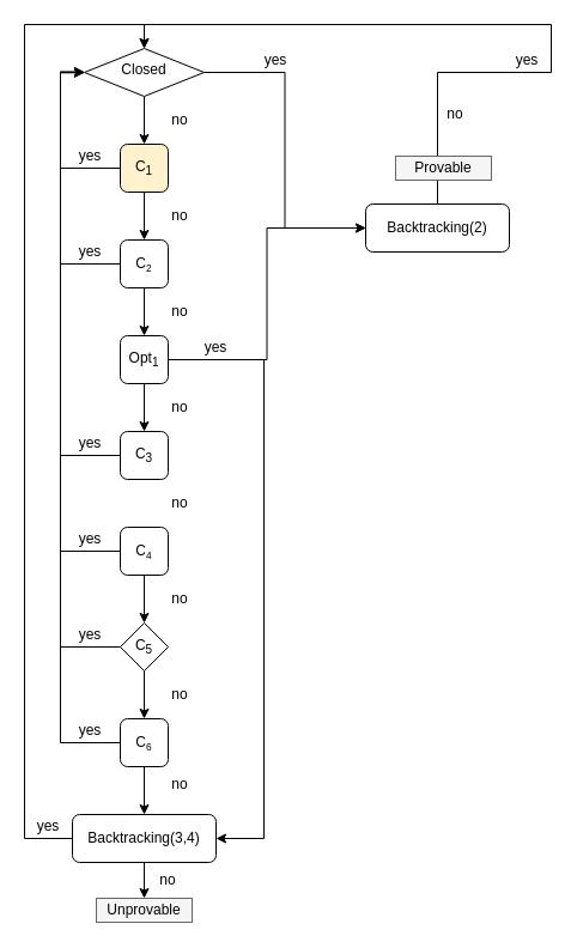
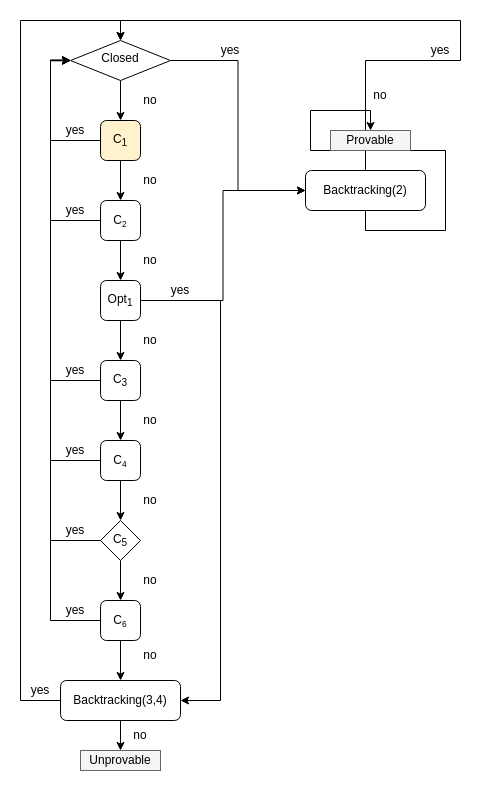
  <mxCell id="0" />
  <mxCell id="1" parent="0" />
  <mxCell id="2" style="edgeStyle=orthogonalEdgeStyle;rounded=0;orthogonalLoop=1;jettySize=auto;html=1;exitX=0.5;exitY=1;exitDx=0;exitDy=0;entryX=0.5;entryY=0;entryDx=0;entryDy=0;" parent="1" source="4" target="9" edge="1"><mxGeometry relative="1" as="geometry" /></mxCell>
  <mxCell id="3" style="edgeStyle=orthogonalEdgeStyle;rounded=0;orthogonalLoop=1;jettySize=auto;html=1;exitX=1;exitY=0.5;exitDx=0;exitDy=0;entryX=0;entryY=0.5;entryDx=0;entryDy=0;" parent="1" source="4" target="50" edge="1"><mxGeometry relative="1" as="geometry" /></mxCell>
  <mxCell id="4" value="Closed" style="rhombus;whiteSpace=wrap;html=1;shadow=0;fontFamily=Helvetica;fontSize=12;align=center;strokeWidth=1;spacing=6;spacingTop=-4;" parent="1" vertex="1"><mxGeometry x="70" y="40" width="100" height="40" as="geometry" /></mxCell>
  <mxCell id="5" value="No" style="rounded=0;html=1;jettySize=auto;orthogonalLoop=1;fontSize=11;endArrow=block;endFill=0;endSize=8;strokeWidth=1;shadow=0;labelBackgroundColor=none;edgeStyle=orthogonalEdgeStyle;" parent="1" edge="1"><mxGeometry x="0.333" y="20" relative="1" as="geometry"><mxPoint as="offset" /><mxPoint x="120" y="210" as="sourcePoint" /></mxGeometry></mxCell>
  <mxCell id="6" value="Yes" style="edgeStyle=orthogonalEdgeStyle;rounded=0;html=1;jettySize=auto;orthogonalLoop=1;fontSize=11;endArrow=block;endFill=0;endSize=8;strokeWidth=1;shadow=0;labelBackgroundColor=none;" parent="1" edge="1"><mxGeometry y="10" relative="1" as="geometry"><mxPoint as="offset" /><mxPoint x="170" y="170" as="sourcePoint" /></mxGeometry></mxCell>
  <mxCell id="7" style="edgeStyle=orthogonalEdgeStyle;rounded=0;orthogonalLoop=1;jettySize=auto;html=1;exitX=0.5;exitY=1;exitDx=0;exitDy=0;entryX=0.5;entryY=0;entryDx=0;entryDy=0;" parent="1" source="9" target="12" edge="1"><mxGeometry relative="1" as="geometry" /></mxCell>
  <mxCell id="8" style="edgeStyle=orthogonalEdgeStyle;rounded=0;orthogonalLoop=1;jettySize=auto;html=1;exitX=0;exitY=0.5;exitDx=0;exitDy=0;" parent="1" source="9" edge="1"><mxGeometry relative="1" as="geometry"><mxPoint x="70" y="60.278" as="targetPoint" /><Array as="points"><mxPoint x="50" y="140" /><mxPoint x="50" y="60" /></Array></mxGeometry></mxCell>
  <mxCell id="9" value="C&lt;sub&gt;1&lt;/sub&gt;" style="rounded=1;whiteSpace=wrap;html=1;fontSize=12;glass=0;strokeWidth=1;shadow=0;fillColor=#fff2cc;" parent="1" vertex="1"><mxGeometry x="100" y="120" width="40" height="40" as="geometry" /></mxCell>
  <mxCell id="10" style="edgeStyle=orthogonalEdgeStyle;rounded=0;orthogonalLoop=1;jettySize=auto;html=1;exitX=0.5;exitY=1;exitDx=0;exitDy=0;entryX=0.5;entryY=0;entryDx=0;entryDy=0;" parent="1" source="12" target="15" edge="1"><mxGeometry relative="1" as="geometry" /></mxCell>
  <mxCell id="11" style="edgeStyle=orthogonalEdgeStyle;rounded=0;orthogonalLoop=1;jettySize=auto;html=1;exitX=0;exitY=0.5;exitDx=0;exitDy=0;entryX=0;entryY=0.5;entryDx=0;entryDy=0;" parent="1" source="12" target="4" edge="1"><mxGeometry relative="1" as="geometry" /></mxCell>
  <mxCell id="12" value="C&lt;span style=&quot;font-size: 10px&quot;&gt;&lt;sub&gt;2&lt;/sub&gt;&lt;/span&gt;" style="rounded=1;whiteSpace=wrap;html=1;fontSize=12;glass=0;strokeWidth=1;shadow=0;" parent="1" vertex="1"><mxGeometry x="100" y="200" width="40" height="40" as="geometry" /></mxCell>
  <mxCell id="13" style="edgeStyle=orthogonalEdgeStyle;rounded=0;orthogonalLoop=1;jettySize=auto;html=1;exitX=1;exitY=0.5;exitDx=0;exitDy=0;entryX=0;entryY=0.5;entryDx=0;entryDy=0;" parent="1" source="15" target="50" edge="1"><mxGeometry relative="1" as="geometry"><mxPoint x="220" y="300.345" as="targetPoint" /></mxGeometry></mxCell>
  <mxCell id="14" style="edgeStyle=orthogonalEdgeStyle;rounded=0;orthogonalLoop=1;jettySize=auto;html=1;exitX=1;exitY=0.5;exitDx=0;exitDy=0;entryX=1;entryY=0.5;entryDx=0;entryDy=0;" parent="1" source="15" target="44" edge="1"><mxGeometry relative="1" as="geometry"><Array as="points"><mxPoint x="220" y="300" /><mxPoint x="220" y="700" /></Array></mxGeometry></mxCell>
  <mxCell id="15" value="Opt&lt;sub&gt;1&lt;/sub&gt;" style="rounded=1;whiteSpace=wrap;html=1;fontSize=12;glass=0;strokeWidth=1;shadow=0;" parent="1" vertex="1"><mxGeometry x="100" y="280" width="40" height="40" as="geometry" /></mxCell>
+ <mxCell id="16" style="edgeStyle=orthogonalEdgeStyle;rounded=0;orthogonalLoop=1;jettySize=auto;html=1;exitX=0.5;exitY=1;exitDx=0;exitDy=0;entryX=0.5;entryY=0;entryDx=0;entryDy=0;" parent="1" source="19" target="22" edge="1"><mxGeometry relative="1" as="geometry" /></mxCell>
  <mxCell id="17" value="" style="edgeStyle=orthogonalEdgeStyle;rounded=0;orthogonalLoop=1;jettySize=auto;html=1;" parent="1" source="15" target="19" edge="1"><mxGeometry relative="1" as="geometry" /></mxCell>
  <mxCell id="18" style="edgeStyle=orthogonalEdgeStyle;rounded=0;orthogonalLoop=1;jettySize=auto;html=1;exitX=0;exitY=0.5;exitDx=0;exitDy=0;" parent="1" source="19" edge="1"><mxGeometry relative="1" as="geometry"><mxPoint x="70" y="59.444" as="targetPoint" /><Array as="points"><mxPoint x="50" y="380" /><mxPoint x="50" y="59" /></Array></mxGeometry></mxCell>
  <mxCell id="19" value="C&lt;sub&gt;3&lt;/sub&gt;" style="rounded=1;whiteSpace=wrap;html=1;fontSize=12;glass=0;strokeWidth=1;shadow=0;" parent="1" vertex="1"><mxGeometry x="100" y="360" width="40" height="40" as="geometry" /></mxCell>
  <mxCell id="20" style="edgeStyle=orthogonalEdgeStyle;rounded=0;orthogonalLoop=1;jettySize=auto;html=1;exitX=0.5;exitY=1;exitDx=0;exitDy=0;entryX=0.5;entryY=0;entryDx=0;entryDy=0;" parent="1" source="22" target="25" edge="1"><mxGeometry relative="1" as="geometry" /></mxCell>
  <mxCell id="21" style="edgeStyle=orthogonalEdgeStyle;rounded=0;orthogonalLoop=1;jettySize=auto;html=1;exitX=0;exitY=0.5;exitDx=0;exitDy=0;" parent="1" source="22" edge="1"><mxGeometry relative="1" as="geometry"><mxPoint x="70" y="60" as="targetPoint" /><Array as="points"><mxPoint x="50" y="460" /><mxPoint x="50" y="60" /></Array></mxGeometry></mxCell>
  <mxCell id="22" value="C&lt;span style=&quot;font-size: 10px&quot;&gt;&lt;sub&gt;4&lt;/sub&gt;&lt;/span&gt;" style="rounded=1;whiteSpace=wrap;html=1;fontSize=12;glass=0;strokeWidth=1;shadow=0;" parent="1" vertex="1"><mxGeometry x="100" y="440" width="40" height="40" as="geometry" /></mxCell>
  <mxCell id="23" style="edgeStyle=orthogonalEdgeStyle;rounded=0;orthogonalLoop=1;jettySize=auto;html=1;exitX=0.5;exitY=1;exitDx=0;exitDy=0;entryX=0.5;entryY=0;entryDx=0;entryDy=0;" parent="1" source="25" target="28" edge="1"><mxGeometry relative="1" as="geometry" /></mxCell>
  <mxCell id="24" style="edgeStyle=orthogonalEdgeStyle;rounded=0;orthogonalLoop=1;jettySize=auto;html=1;exitX=0;exitY=0.5;exitDx=0;exitDy=0;" parent="1" source="25" edge="1"><mxGeometry relative="1" as="geometry"><mxPoint x="70" y="60" as="targetPoint" /><Array as="points"><mxPoint x="50" y="540" /><mxPoint x="50" y="60" /></Array></mxGeometry></mxCell>
  <mxCell id="25" value="C&lt;sub&gt;5&lt;/sub&gt;" style="rhombus;whiteSpace=wrap;html=1;fontSize=12;glass=0;strokeWidth=1;shadow=0;" parent="1" vertex="1"><mxGeometry x="100" y="520" width="40" height="40" as="geometry" /></mxCell>
  <mxCell id="26" style="edgeStyle=orthogonalEdgeStyle;rounded=0;orthogonalLoop=1;jettySize=auto;html=1;exitX=0;exitY=0.5;exitDx=0;exitDy=0;entryX=0;entryY=0.5;entryDx=0;entryDy=0;" parent="1" source="28" target="4" edge="1"><mxGeometry relative="1" as="geometry" /></mxCell>
  <mxCell id="27" style="edgeStyle=orthogonalEdgeStyle;rounded=0;orthogonalLoop=1;jettySize=auto;html=1;exitX=0.5;exitY=1;exitDx=0;exitDy=0;entryX=0.5;entryY=0;entryDx=0;entryDy=0;" parent="1" source="28" target="44" edge="1"><mxGeometry relative="1" as="geometry" /></mxCell>
  <mxCell id="28" value="C&lt;span style=&quot;font-size: 10px&quot;&gt;&lt;sub&gt;6&lt;/sub&gt;&lt;/span&gt;" style="rounded=1;whiteSpace=wrap;html=1;fontSize=12;glass=0;strokeWidth=1;shadow=0;" parent="1" vertex="1"><mxGeometry x="100" y="600" width="40" height="40" as="geometry" /></mxCell>
  <mxCell id="29" value="no" style="text;html=1;strokeColor=none;fillColor=none;align=center;verticalAlign=middle;whiteSpace=wrap;rounded=0;" parent="1" vertex="1"><mxGeometry x="130" y="90" width="40" height="20" as="geometry" /></mxCell>
  <mxCell id="30" value="no" style="text;html=1;strokeColor=none;fillColor=none;align=center;verticalAlign=middle;whiteSpace=wrap;rounded=0;" parent="1" vertex="1"><mxGeometry x="130" y="170" width="40" height="20" as="geometry" /></mxCell>
  <mxCell id="31" value="no" style="text;html=1;strokeColor=none;fillColor=none;align=center;verticalAlign=middle;whiteSpace=wrap;rounded=0;" parent="1" vertex="1"><mxGeometry x="130" y="250" width="40" height="20" as="geometry" /></mxCell>
  <mxCell id="32" value="no" style="text;html=1;strokeColor=none;fillColor=none;align=center;verticalAlign=middle;whiteSpace=wrap;rounded=0;" parent="1" vertex="1"><mxGeometry x="130" y="330" width="40" height="20" as="geometry" /></mxCell>
  <mxCell id="33" value="no" style="text;html=1;strokeColor=none;fillColor=none;align=center;verticalAlign=middle;whiteSpace=wrap;rounded=0;" parent="1" vertex="1"><mxGeometry x="130" y="410" width="40" height="20" as="geometry" /></mxCell>
  <mxCell id="34" value="no" style="text;html=1;strokeColor=none;fillColor=none;align=center;verticalAlign=middle;whiteSpace=wrap;rounded=0;" parent="1" vertex="1"><mxGeometry x="130" y="490" width="40" height="20" as="geometry" /></mxCell>
  <mxCell id="35" value="no" style="text;html=1;strokeColor=none;fillColor=none;align=center;verticalAlign=middle;whiteSpace=wrap;rounded=0;" parent="1" vertex="1"><mxGeometry x="130" y="570" width="40" height="20" as="geometry" /></mxCell>
  <mxCell id="36" value="yes" style="text;html=1;strokeColor=none;fillColor=none;align=center;verticalAlign=middle;whiteSpace=wrap;rounded=0;" parent="1" vertex="1"><mxGeometry x="55" y="200" width="40" height="20" as="geometry" /></mxCell>
  <mxCell id="37" value="yes" style="text;html=1;strokeColor=none;fillColor=none;align=center;verticalAlign=middle;whiteSpace=wrap;rounded=0;" parent="1" vertex="1"><mxGeometry x="55" y="120" width="40" height="20" as="geometry" /></mxCell>
  <mxCell id="38" value="yes" style="text;html=1;strokeColor=none;fillColor=none;align=center;verticalAlign=middle;whiteSpace=wrap;rounded=0;" parent="1" vertex="1"><mxGeometry x="55" y="360" width="40" height="20" as="geometry" /></mxCell>
  <mxCell id="39" value="yes" style="text;html=1;strokeColor=none;fillColor=none;align=center;verticalAlign=middle;whiteSpace=wrap;rounded=0;" parent="1" vertex="1"><mxGeometry x="55" y="440" width="40" height="20" as="geometry" /></mxCell>
  <mxCell id="40" value="yes" style="text;html=1;strokeColor=none;fillColor=none;align=center;verticalAlign=middle;whiteSpace=wrap;rounded=0;" parent="1" vertex="1"><mxGeometry x="55" y="520" width="40" height="20" as="geometry" /></mxCell>
  <mxCell id="41" value="yes" style="text;html=1;strokeColor=none;fillColor=none;align=center;verticalAlign=middle;whiteSpace=wrap;rounded=0;" parent="1" vertex="1"><mxGeometry x="55" y="600" width="40" height="20" as="geometry" /></mxCell>
  <mxCell id="42" style="edgeStyle=orthogonalEdgeStyle;rounded=0;orthogonalLoop=1;jettySize=auto;html=1;exitX=0.5;exitY=1;exitDx=0;exitDy=0;entryX=0.5;entryY=0;entryDx=0;entryDy=0;" parent="1" source="44" target="46" edge="1"><mxGeometry relative="1" as="geometry" /></mxCell>
  <mxCell id="43" style="edgeStyle=orthogonalEdgeStyle;rounded=0;orthogonalLoop=1;jettySize=auto;html=1;exitX=0;exitY=0.5;exitDx=0;exitDy=0;entryX=0.5;entryY=0;entryDx=0;entryDy=0;" parent="1" source="44" target="4" edge="1"><mxGeometry relative="1" as="geometry"><Array as="points"><mxPoint x="20" y="700" /><mxPoint x="20" y="20" /><mxPoint x="120" y="20" /></Array></mxGeometry></mxCell>
  <mxCell id="44" value="Backtracking(3,4)" style="rounded=1;whiteSpace=wrap;html=1;" parent="1" vertex="1"><mxGeometry x="60" y="680" width="120" height="40" as="geometry" /></mxCell>
  <mxCell id="45" value="yes" style="text;html=1;strokeColor=none;fillColor=none;align=center;verticalAlign=middle;whiteSpace=wrap;rounded=0;" parent="1" vertex="1"><mxGeometry x="20" y="680" width="40" height="20" as="geometry" /></mxCell>
  <mxCell id="46" value="&lt;font color=&quot;#000000&quot;&gt;Unprovable&lt;/font&gt;" style="text;html=1;align=center;verticalAlign=middle;whiteSpace=wrap;rounded=0;fillColor=#f5f5f5;strokeColor=#666666;fontColor=#333333;" parent="1" vertex="1"><mxGeometry x="80" y="750" width="80" height="20" as="geometry" /></mxCell>
  <mxCell id="47" value="no" style="text;html=1;strokeColor=none;fillColor=none;align=center;verticalAlign=middle;whiteSpace=wrap;rounded=0;" parent="1" vertex="1"><mxGeometry x="130" y="645" width="40" height="20" as="geometry" /></mxCell>
+ <mxCell id="48" style="edgeStyle=orthogonalEdgeStyle;rounded=0;orthogonalLoop=1;jettySize=auto;html=1;exitX=0.5;exitY=1;exitDx=0;exitDy=0;entryX=0.5;entryY=0;entryDx=0;entryDy=0;" parent="1" source="50" target="51" edge="1"><mxGeometry relative="1" as="geometry" /></mxCell>
  <mxCell id="49" style="edgeStyle=orthogonalEdgeStyle;rounded=0;orthogonalLoop=1;jettySize=auto;html=1;entryX=0.5;entryY=0;entryDx=0;entryDy=0;" parent="1" source="50" target="4" edge="1"><mxGeometry relative="1" as="geometry"><Array as="points"><mxPoint x="460" y="60" /><mxPoint x="460" y="20" /><mxPoint x="120" y="20" /></Array></mxGeometry></mxCell>
  <mxCell id="50" value="Backtracking(2)" style="rounded=1;whiteSpace=wrap;html=1;" parent="1" vertex="1"><mxGeometry x="305" y="170" width="120" height="40" as="geometry" /></mxCell>
  <mxCell id="51" value="&lt;font color=&quot;#000000&quot;&gt;Provable&lt;/font&gt;" style="text;html=1;align=center;verticalAlign=middle;whiteSpace=wrap;rounded=0;fillColor=#f5f5f5;strokeColor=#666666;fontColor=#333333;" parent="1" vertex="1"><mxGeometry x="330" y="130" width="80" height="20" as="geometry" /></mxCell>
  <mxCell id="52" value="no" style="text;html=1;strokeColor=none;fillColor=none;align=center;verticalAlign=middle;whiteSpace=wrap;rounded=0;" parent="1" vertex="1"><mxGeometry x="360" y="85" width="40" height="20" as="geometry" /></mxCell>
  <mxCell id="53" value="yes" style="text;html=1;strokeColor=none;fillColor=none;align=center;verticalAlign=middle;whiteSpace=wrap;rounded=0;" parent="1" vertex="1"><mxGeometry x="210" y="40" width="40" height="20" as="geometry" /></mxCell>
  <mxCell id="54" value="yes" style="text;html=1;strokeColor=none;fillColor=none;align=center;verticalAlign=middle;whiteSpace=wrap;rounded=0;" parent="1" vertex="1"><mxGeometry x="420" y="40" width="40" height="20" as="geometry" /></mxCell>
  <mxCell id="55" value="yes" style="text;html=1;strokeColor=none;fillColor=none;align=center;verticalAlign=middle;whiteSpace=wrap;rounded=0;" parent="1" vertex="1"><mxGeometry x="160" y="280" width="40" height="20" as="geometry" /></mxCell>
  <mxCell id="56" value="no" style="text;html=1;strokeColor=none;fillColor=none;align=center;verticalAlign=middle;whiteSpace=wrap;rounded=0;" vertex="1" parent="1"><mxGeometry x="120" y="725" width="40" height="20" as="geometry" /></mxCell>
